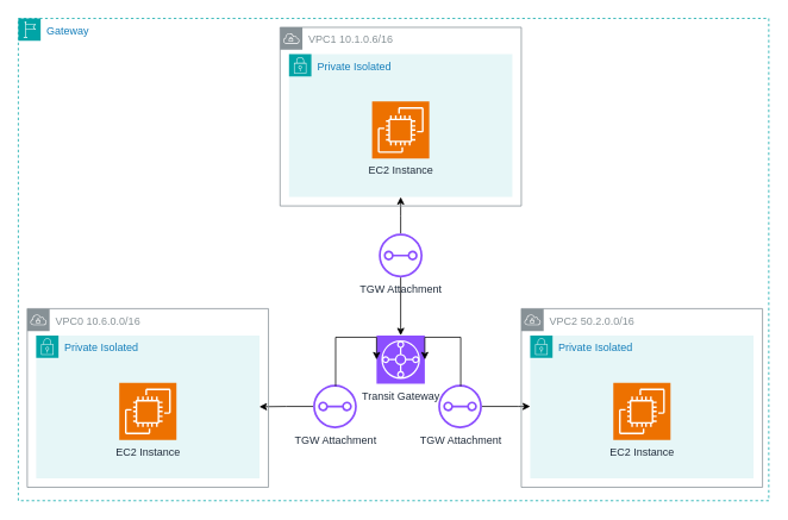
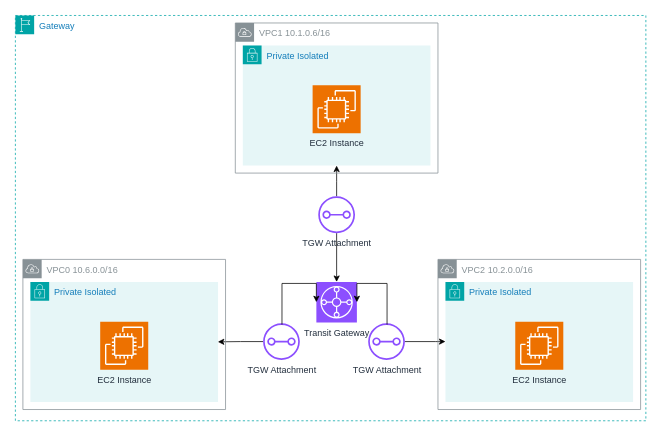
  <mxCell id="0" />
  <mxCell id="1" parent="0" />
  <mxCell id="2" value="Transit Gateway" style="sketch=0;points=[[0,0,0],[0.25,0,0],[0.5,0,0],[0.75,0,0],[1,0,0],[0,1,0],[0.25,1,0],[0.5,1,0],[0.75,1,0],[1,1,0],[0,0.25,0],[0,0.5,0],[0,0.75,0],[1,0.25,0],[1,0.5,0],[1,0.75,0]];outlineConnect=0;fontColor=#232F3E;fillColor=#8C4FFF;strokeColor=#ffffff;dashed=0;verticalLabelPosition=bottom;verticalAlign=top;align=center;html=1;fontSize=12;fontStyle=0;aspect=fixed;shape=mxgraph.aws4.resourceIcon;resIcon=mxgraph.aws4.transit_gateway;" vertex="1" parent="1"><mxGeometry x="421" y="375" width="54" height="54" as="geometry" /></mxCell>
  <mxCell id="3" style="edgeStyle=orthogonalEdgeStyle;rounded=0;orthogonalLoop=1;jettySize=auto;html=1;entryX=0.999;entryY=0.499;entryDx=0;entryDy=0;entryPerimeter=0;" edge="1" parent="1" source="4" target="13"><mxGeometry relative="1" as="geometry"><mxPoint x="300" y="455" as="targetPoint" /></mxGeometry></mxCell>
  <mxCell id="4" value="TGW Attachment" style="sketch=0;outlineConnect=0;fontColor=#232F3E;gradientColor=none;fillColor=#8C4FFF;strokeColor=none;dashed=0;verticalLabelPosition=bottom;verticalAlign=top;align=center;html=1;fontSize=12;fontStyle=0;aspect=fixed;pointerEvents=1;shape=mxgraph.aws4.transit_gateway_attachment;" vertex="1" parent="1"><mxGeometry x="350" y="430" width="49" height="49" as="geometry" /></mxCell>
  <mxCell id="5" style="edgeStyle=orthogonalEdgeStyle;rounded=0;orthogonalLoop=1;jettySize=auto;html=1;entryX=0;entryY=0.5;entryDx=0;entryDy=0;entryPerimeter=0;exitX=0.514;exitY=0.037;exitDx=0;exitDy=0;exitPerimeter=0;" edge="1" parent="1" source="4" target="2"><mxGeometry relative="1" as="geometry"><Array as="points"><mxPoint x="375" y="377" /></Array></mxGeometry></mxCell>
  <mxCell id="6" style="edgeStyle=orthogonalEdgeStyle;rounded=0;orthogonalLoop=1;jettySize=auto;html=1;" edge="1" parent="1" source="7" target="16"><mxGeometry relative="1" as="geometry"><mxPoint x="540" y="450" as="sourcePoint" /><mxPoint x="593" y="455.25" as="targetPoint" /><Array as="points"><mxPoint x="580" y="455" /><mxPoint x="580" y="455" /></Array></mxGeometry></mxCell>
  <mxCell id="7" value="TGW Attachment" style="sketch=0;outlineConnect=0;fontColor=#232F3E;gradientColor=none;fillColor=#8C4FFF;strokeColor=none;dashed=0;verticalLabelPosition=bottom;verticalAlign=top;align=center;html=1;fontSize=12;fontStyle=0;aspect=fixed;pointerEvents=1;shape=mxgraph.aws4.transit_gateway_attachment;" vertex="1" parent="1"><mxGeometry x="490" y="430" width="49" height="49" as="geometry" /></mxCell>
  <mxCell id="8" style="edgeStyle=orthogonalEdgeStyle;rounded=0;orthogonalLoop=1;jettySize=auto;html=1;entryX=1;entryY=0.5;entryDx=0;entryDy=0;entryPerimeter=0;exitX=0.514;exitY=0.037;exitDx=0;exitDy=0;exitPerimeter=0;" edge="1" parent="1" source="7" target="2"><mxGeometry relative="1" as="geometry"><mxPoint x="551" y="380" as="targetPoint" /><Array as="points"><mxPoint x="515" y="377" /></Array></mxGeometry></mxCell>
  <mxCell id="9" style="edgeStyle=orthogonalEdgeStyle;rounded=0;orthogonalLoop=1;jettySize=auto;html=1;" edge="1" parent="1" source="11" target="2"><mxGeometry relative="1" as="geometry" /></mxCell>
  <mxCell id="10" style="edgeStyle=orthogonalEdgeStyle;rounded=0;orthogonalLoop=1;jettySize=auto;html=1;entryX=0.5;entryY=1;entryDx=0;entryDy=0;" edge="1" parent="1" source="11"><mxGeometry relative="1" as="geometry"><mxPoint x="448" y="220" as="targetPoint" /></mxGeometry></mxCell>
  <mxCell id="11" value="TGW Attachment" style="sketch=0;outlineConnect=0;fontColor=#232F3E;gradientColor=none;fillColor=#8C4FFF;strokeColor=none;dashed=0;verticalLabelPosition=bottom;verticalAlign=top;align=center;html=1;fontSize=12;fontStyle=0;aspect=fixed;pointerEvents=1;shape=mxgraph.aws4.transit_gateway_attachment;" vertex="1" parent="1"><mxGeometry x="423.5" y="261" width="49" height="49" as="geometry" /></mxCell>
  <mxCell id="12" value="VPC0 10.6.0.0/16" style="sketch=0;outlineConnect=0;gradientColor=none;html=1;whiteSpace=wrap;fontSize=12;fontStyle=0;shape=mxgraph.aws4.group;grIcon=mxgraph.aws4.group_vpc;strokeColor=#879196;fillColor=none;verticalAlign=top;align=left;spacingLeft=30;fontColor=#879196;dashed=0;" vertex="1" parent="1"><mxGeometry x="30" y="345" width="270" height="200" as="geometry" /></mxCell>
  <mxCell id="13" value="Private Isolated" style="points=[[0,0],[0.25,0],[0.5,0],[0.75,0],[1,0],[1,0.25],[1,0.5],[1,0.75],[1,1],[0.75,1],[0.5,1],[0.25,1],[0,1],[0,0.75],[0,0.5],[0,0.25]];outlineConnect=0;gradientColor=none;html=1;whiteSpace=wrap;fontSize=12;fontStyle=0;container=1;pointerEvents=0;collapsible=0;recursiveResize=0;shape=mxgraph.aws4.group;grIcon=mxgraph.aws4.group_security_group;grStroke=0;strokeColor=#00A4A6;fillColor=#E6F6F7;verticalAlign=top;align=left;spacingLeft=30;fontColor=#147EBA;dashed=0;" vertex="1" parent="1"><mxGeometry x="40" y="375" width="250" height="160" as="geometry" /></mxCell>
  <mxCell id="14" value="EC2 Instance" style="sketch=0;points=[[0,0,0],[0.25,0,0],[0.5,0,0],[0.75,0,0],[1,0,0],[0,1,0],[0.25,1,0],[0.5,1,0],[0.75,1,0],[1,1,0],[0,0.25,0],[0,0.5,0],[0,0.75,0],[1,0.25,0],[1,0.5,0],[1,0.75,0]];outlineConnect=0;fontColor=#232F3E;fillColor=#ED7100;strokeColor=#ffffff;dashed=0;verticalLabelPosition=bottom;verticalAlign=top;align=center;html=1;fontSize=12;fontStyle=0;aspect=fixed;shape=mxgraph.aws4.resourceIcon;resIcon=mxgraph.aws4.ec2;" vertex="1" parent="1"><mxGeometry x="133" y="428" width="64" height="64" as="geometry" /></mxCell>
- <mxCell id="15" value="VPC2 50.2.0.0/16" style="sketch=0;outlineConnect=0;gradientColor=none;html=1;whiteSpace=wrap;fontSize=12;fontStyle=0;shape=mxgraph.aws4.group;grIcon=mxgraph.aws4.group_vpc;strokeColor=#879196;fillColor=none;verticalAlign=top;align=left;spacingLeft=30;fontColor=#879196;dashed=0;" vertex="1" parent="1"><mxGeometry x="583" y="345" width="270" height="200" as="geometry" /></mxCell>
+ <mxCell id="15" value="VPC2 10.2.0.0/16" style="sketch=0;outlineConnect=0;gradientColor=none;html=1;whiteSpace=wrap;fontSize=12;fontStyle=0;shape=mxgraph.aws4.group;grIcon=mxgraph.aws4.group_vpc;strokeColor=#879196;fillColor=none;verticalAlign=top;align=left;spacingLeft=30;fontColor=#879196;dashed=0;" vertex="1" parent="1"><mxGeometry x="583" y="345" width="270" height="200" as="geometry" /></mxCell>
  <mxCell id="16" value="Private Isolated" style="points=[[0,0],[0.25,0],[0.5,0],[0.75,0],[1,0],[1,0.25],[1,0.5],[1,0.75],[1,1],[0.75,1],[0.5,1],[0.25,1],[0,1],[0,0.75],[0,0.5],[0,0.25]];outlineConnect=0;gradientColor=none;html=1;whiteSpace=wrap;fontSize=12;fontStyle=0;container=1;pointerEvents=0;collapsible=0;recursiveResize=0;shape=mxgraph.aws4.group;grIcon=mxgraph.aws4.group_security_group;grStroke=0;strokeColor=#00A4A6;fillColor=#E6F6F7;verticalAlign=top;align=left;spacingLeft=30;fontColor=#147EBA;dashed=0;" vertex="1" parent="1"><mxGeometry x="593" y="375" width="250" height="160" as="geometry" /></mxCell>
  <mxCell id="17" value="EC2 Instance" style="sketch=0;points=[[0,0,0],[0.25,0,0],[0.5,0,0],[0.75,0,0],[1,0,0],[0,1,0],[0.25,1,0],[0.5,1,0],[0.75,1,0],[1,1,0],[0,0.25,0],[0,0.5,0],[0,0.75,0],[1,0.25,0],[1,0.5,0],[1,0.75,0]];outlineConnect=0;fontColor=#232F3E;fillColor=#ED7100;strokeColor=#ffffff;dashed=0;verticalLabelPosition=bottom;verticalAlign=top;align=center;html=1;fontSize=12;fontStyle=0;aspect=fixed;shape=mxgraph.aws4.resourceIcon;resIcon=mxgraph.aws4.ec2;" vertex="1" parent="1"><mxGeometry x="686" y="428" width="64" height="64" as="geometry" /></mxCell>
  <mxCell id="18" value="VPC1 10.1.0.6/16" style="sketch=0;outlineConnect=0;gradientColor=none;html=1;whiteSpace=wrap;fontSize=12;fontStyle=0;shape=mxgraph.aws4.group;grIcon=mxgraph.aws4.group_vpc;strokeColor=#879196;fillColor=none;verticalAlign=top;align=left;spacingLeft=30;fontColor=#879196;dashed=0;" vertex="1" parent="1"><mxGeometry x="313" y="30" width="270" height="200" as="geometry" /></mxCell>
  <mxCell id="19" value="Private Isolated" style="points=[[0,0],[0.25,0],[0.5,0],[0.75,0],[1,0],[1,0.25],[1,0.5],[1,0.75],[1,1],[0.75,1],[0.5,1],[0.25,1],[0,1],[0,0.75],[0,0.5],[0,0.25]];outlineConnect=0;gradientColor=none;html=1;whiteSpace=wrap;fontSize=12;fontStyle=0;container=1;pointerEvents=0;collapsible=0;recursiveResize=0;shape=mxgraph.aws4.group;grIcon=mxgraph.aws4.group_security_group;grStroke=0;strokeColor=#00A4A6;fillColor=#E6F6F7;verticalAlign=top;align=left;spacingLeft=30;fontColor=#147EBA;dashed=0;" vertex="1" parent="1"><mxGeometry x="323" y="60" width="250" height="160" as="geometry" /></mxCell>
  <mxCell id="20" value="EC2 Instance" style="sketch=0;points=[[0,0,0],[0.25,0,0],[0.5,0,0],[0.75,0,0],[1,0,0],[0,1,0],[0.25,1,0],[0.5,1,0],[0.75,1,0],[1,1,0],[0,0.25,0],[0,0.5,0],[0,0.75,0],[1,0.25,0],[1,0.5,0],[1,0.75,0]];outlineConnect=0;fontColor=#232F3E;fillColor=#ED7100;strokeColor=#ffffff;dashed=0;verticalLabelPosition=bottom;verticalAlign=top;align=center;html=1;fontSize=12;fontStyle=0;aspect=fixed;shape=mxgraph.aws4.resourceIcon;resIcon=mxgraph.aws4.ec2;" vertex="1" parent="1"><mxGeometry x="416" y="113" width="64" height="64" as="geometry" /></mxCell>
  <mxCell id="21" value="Gateway" style="points=[[0,0],[0.25,0],[0.5,0],[0.75,0],[1,0],[1,0.25],[1,0.5],[1,0.75],[1,1],[0.75,1],[0.5,1],[0.25,1],[0,1],[0,0.75],[0,0.5],[0,0.25]];outlineConnect=0;gradientColor=none;html=1;whiteSpace=wrap;fontSize=12;fontStyle=0;container=1;pointerEvents=0;collapsible=0;recursiveResize=0;shape=mxgraph.aws4.group;grIcon=mxgraph.aws4.group_region;strokeColor=#00A4A6;fillColor=none;verticalAlign=top;align=left;spacingLeft=30;fontColor=#147EBA;dashed=1;" vertex="1" parent="1"><mxGeometry y="20" width="840" height="540" as="geometry" x="20" /></mxCell>
